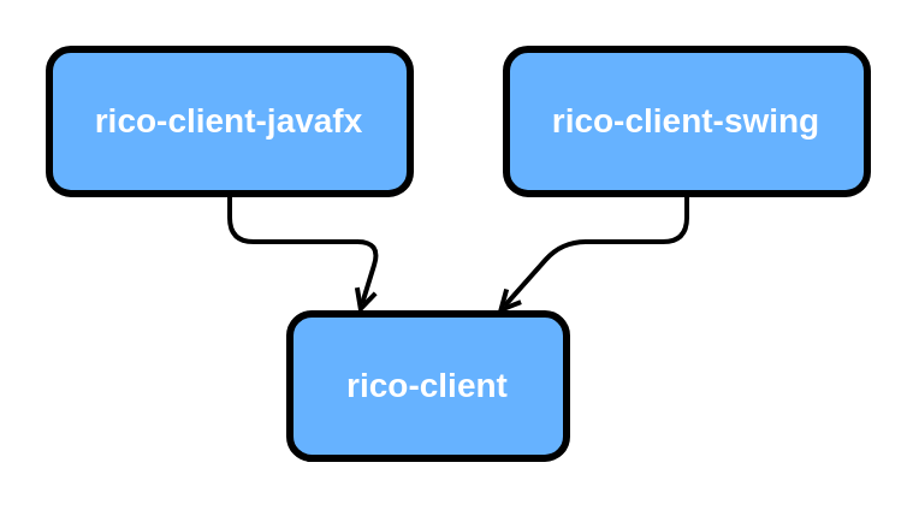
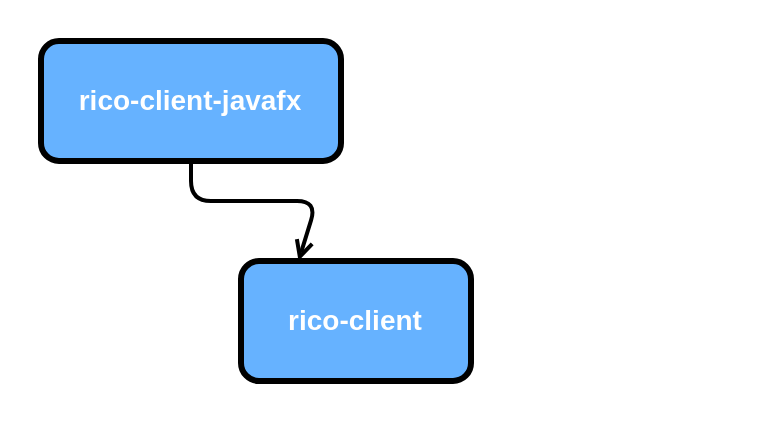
  <mxCell id="0" />
  <mxCell id="1" parent="0" />
  <mxCell id="2" value="&lt;font color=&quot;#ffffff&quot; size=&quot;1&quot;&gt;&lt;b style=&quot;font-size: 14px&quot;&gt;rico-client-javafx&lt;/b&gt;&lt;/font&gt;" style="rounded=1;whiteSpace=wrap;html=1;strokeWidth=3;fillColor=#66B2FF;" parent="1" vertex="1"><mxGeometry x="20" y="20" width="150" height="60" as="geometry" /></mxCell>
- <mxCell id="3" value="&lt;font color=&quot;#ffffff&quot; size=&quot;1&quot;&gt;&lt;b style=&quot;font-size: 14px&quot;&gt;rico-client-swing&lt;/b&gt;&lt;/font&gt;" style="rounded=1;whiteSpace=wrap;html=1;strokeWidth=3;fillColor=#66B2FF;" parent="1" vertex="1"><mxGeometry x="210" y="20" width="150" height="60" as="geometry" /></mxCell>
  <mxCell id="4" value="&lt;font color=&quot;#ffffff&quot; size=&quot;1&quot;&gt;&lt;b style=&quot;font-size: 14px&quot;&gt;rico-client&lt;/b&gt;&lt;/font&gt;" style="rounded=1;whiteSpace=wrap;html=1;strokeWidth=3;fillColor=#66B2FF;" parent="1" vertex="1"><mxGeometry x="120" y="130" width="115" height="60" as="geometry" /></mxCell>
- <mxCell id="5" value="" style="endArrow=open;html=1;endFill=0;strokeWidth=2;exitX=0.5;exitY=1;exitDx=0;exitDy=0;entryX=0.75;entryY=0;entryDx=0;entryDy=0;" parent="1" source="3" target="4" edge="1"><mxGeometry width="50" height="50" relative="1" as="geometry"><mxPoint x="515" y="100" as="sourcePoint" /><mxPoint x="577.5" y="150" as="targetPoint" /><Array as="points"><mxPoint x="285" y="100" /><mxPoint x="233" y="100" /></Array></mxGeometry></mxCell>
  <mxCell id="6" value="" style="endArrow=open;html=1;endFill=0;strokeWidth=2;exitX=0.5;exitY=1;exitDx=0;exitDy=0;entryX=0.25;entryY=0;entryDx=0;entryDy=0;" parent="1" source="2" target="4" edge="1"><mxGeometry width="50" height="50" relative="1" as="geometry"><mxPoint x="257.5" y="90" as="sourcePoint" /><mxPoint x="242.5" y="140" as="targetPoint" /><Array as="points"><mxPoint x="95" y="100" /><mxPoint x="158" y="100" /></Array></mxGeometry></mxCell>
